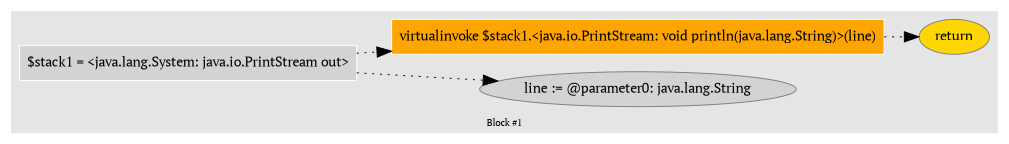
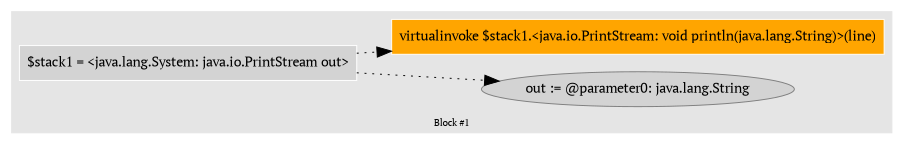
  digraph {
    color=gray90
    compound=true
    fontname="PT Serif"
    fontsize=10
    labelloc=b
    rankdir=LR
    style=filled
    node [color=grey50 fillcolor=lightgrey fontname="PT Serif" shape=ellipse style=filled]
    edge [arrowsize=1.5 color=black fontcolor=grey40 fontname="PT Serif" fontsize=10 style=dotted]
-   n1 [label="line := @parameter0: java.lang.String"]
+   n1 [label="out := @parameter0: java.lang.String"]
    n2 [color=white label="$stack1 = &lt;java.lang.System: java.io.PrintStream out&gt;" shape=box]
    n3 [color=white fillcolor=orange label="virtualinvoke $stack1.&lt;java.io.PrintStream: void println(java.lang.String)&gt;(line)" shape=box]
-   n4 [fillcolor=gold label=return]
    subgraph cluster_1 {
      label="Block #1"
      n1
      n2
      n3
-     n4
    }
    n2 -> n1
    n2 -> n3
-   n3 -> n4
  }
